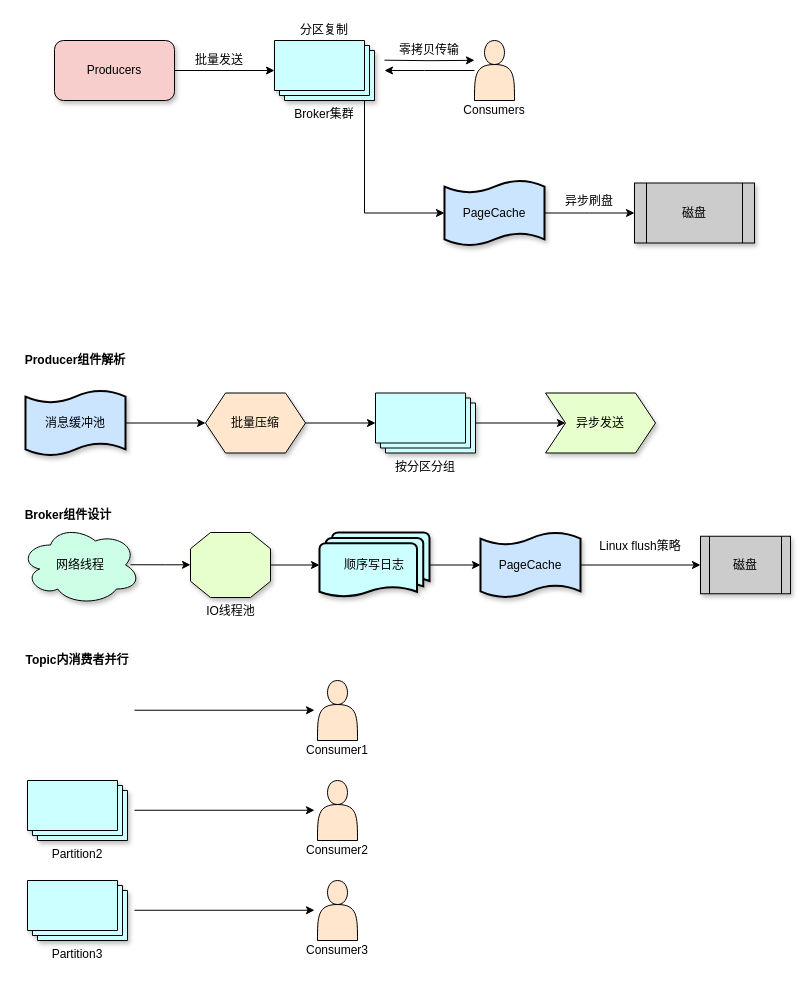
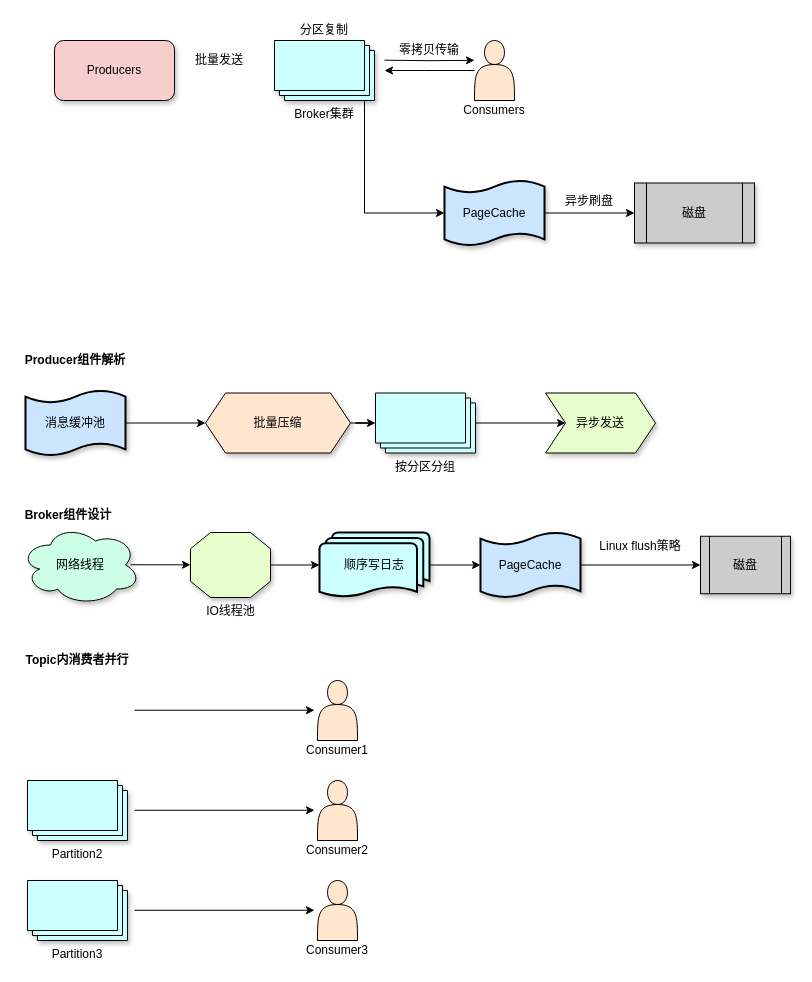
  <mxCell id="0" />
  <mxCell id="1" parent="0" />
  <mxCell id="2" value="" style="group" parent="1" vertex="1" connectable="0"><mxGeometry x="54" y="20" width="700" height="230" as="geometry" /></mxCell>
- <mxCell id="3" style="edgeStyle=orthogonalEdgeStyle;rounded=0;orthogonalLoop=1;jettySize=auto;html=1;" parent="2" source="4" target="5" edge="1"><mxGeometry relative="1" as="geometry" /></mxCell>
  <mxCell id="4" value="Producers" style="rounded=1;whiteSpace=wrap;html=1;shadow=1;fillColor=#f8cecc;" parent="2" vertex="1"><mxGeometry y="20" width="120" height="60" as="geometry" /></mxCell>
  <mxCell id="5" value="Broker集群" style="verticalLabelPosition=bottom;verticalAlign=top;html=1;shape=mxgraph.basic.layered_rect;dx=10;outlineConnect=0;whiteSpace=wrap;shadow=1;fillColor=#CCFFFF;" parent="2" vertex="1"><mxGeometry x="220" y="20" width="100" height="60" as="geometry" /></mxCell>
  <mxCell id="6" value="" style="shape=actor;whiteSpace=wrap;html=1;fillColor=#FFE6CC;" parent="2" vertex="1"><mxGeometry x="420" y="20" width="40" height="60" as="geometry" /></mxCell>
  <mxCell id="7" style="edgeStyle=orthogonalEdgeStyle;rounded=0;orthogonalLoop=1;jettySize=auto;html=1;entryX=0;entryY=0.5;entryDx=0;entryDy=0;" parent="2" source="8" edge="1"><mxGeometry relative="1" as="geometry"><mxPoint x="580" y="192.5" as="targetPoint" /></mxGeometry></mxCell>
  <mxCell id="8" value="PageCache" style="shape=tape;whiteSpace=wrap;html=1;strokeWidth=2;size=0.19;shadow=1;fillColor=#CCE5FF;" parent="2" vertex="1"><mxGeometry x="390" y="160" width="100" height="65" as="geometry" /></mxCell>
  <mxCell id="9" value="批量发送" style="text;strokeColor=none;align=center;fillColor=none;html=1;verticalAlign=middle;whiteSpace=wrap;rounded=0;" parent="2" vertex="1"><mxGeometry x="140" y="30" width="50" height="20" as="geometry" /></mxCell>
  <mxCell id="10" value="Consumers" style="text;strokeColor=none;align=center;fillColor=none;html=1;verticalAlign=middle;whiteSpace=wrap;rounded=0;" parent="2" vertex="1"><mxGeometry x="405" y="80" width="70" height="20" as="geometry" /></mxCell>
  <mxCell id="11" value="分区复制" style="text;strokeColor=none;align=center;fillColor=none;html=1;verticalAlign=middle;whiteSpace=wrap;rounded=0;" parent="2" vertex="1"><mxGeometry x="245" width="50" height="20" as="geometry" /></mxCell>
  <mxCell id="12" style="edgeStyle=orthogonalEdgeStyle;rounded=0;orthogonalLoop=1;jettySize=auto;html=1;entryX=0;entryY=0.5;entryDx=0;entryDy=0;entryPerimeter=0;exitX=0;exitY=0;exitDx=100;exitDy=60;exitPerimeter=0;" parent="2" source="5" target="8" edge="1"><mxGeometry relative="1" as="geometry"><Array as="points"><mxPoint x="310" y="80" /><mxPoint x="310" y="193" /></Array></mxGeometry></mxCell>
  <mxCell id="13" value="异步刷盘" style="text;strokeColor=none;align=center;fillColor=none;html=1;verticalAlign=middle;whiteSpace=wrap;rounded=0;" parent="2" vertex="1"><mxGeometry x="510" y="172.5" width="50" height="17.5" as="geometry" /></mxCell>
  <mxCell id="14" value="磁盘" style="shape=process;whiteSpace=wrap;html=1;backgroundOutline=1;shadow=1;fillColor=#CCCCCC;" parent="2" vertex="1"><mxGeometry x="580" y="162.5" width="120" height="60" as="geometry" /></mxCell>
  <mxCell id="15" value="" style="group" parent="2" vertex="1" connectable="0"><mxGeometry x="330" y="20" width="90" height="50" as="geometry" /></mxCell>
  <mxCell id="16" style="edgeStyle=orthogonalEdgeStyle;rounded=0;orthogonalLoop=1;jettySize=auto;html=1;exitX=0;exitY=0;exitDx=100;exitDy=22.5;exitPerimeter=0;" parent="15" edge="1"><mxGeometry relative="1" as="geometry"><mxPoint x="90" y="19.8" as="targetPoint" /><mxPoint y="19.7" as="sourcePoint" /></mxGeometry></mxCell>
  <mxCell id="17" style="edgeStyle=orthogonalEdgeStyle;rounded=0;orthogonalLoop=1;jettySize=auto;html=1;" parent="15" edge="1"><mxGeometry relative="1" as="geometry"><mxPoint x="90" y="30" as="sourcePoint" /><mxPoint y="30.0" as="targetPoint" /><Array as="points"><mxPoint x="40" y="30" /><mxPoint x="40" y="30" /></Array></mxGeometry></mxCell>
  <mxCell id="18" value="零拷贝传输" style="text;strokeColor=none;align=center;fillColor=none;html=1;verticalAlign=middle;whiteSpace=wrap;rounded=0;" parent="15" vertex="1"><mxGeometry x="10" width="70" height="20" as="geometry" /></mxCell>
  <mxCell id="19" value="" style="group" parent="1" vertex="1" connectable="0"><mxGeometry x="20" y="350" width="635" height="105" as="geometry" /></mxCell>
  <mxCell id="20" style="edgeStyle=orthogonalEdgeStyle;rounded=0;orthogonalLoop=1;jettySize=auto;html=1;entryX=0;entryY=0.5;entryDx=0;entryDy=0;" parent="19" source="21" target="23" edge="1"><mxGeometry relative="1" as="geometry" /></mxCell>
  <mxCell id="21" value="消息缓冲池" style="shape=tape;whiteSpace=wrap;html=1;strokeWidth=2;size=0.19;fillColor=#CCE5FF;shadow=1;" parent="19" vertex="1"><mxGeometry x="5" y="40" width="100" height="65" as="geometry" /></mxCell>
  <mxCell id="22" style="edgeStyle=orthogonalEdgeStyle;rounded=0;orthogonalLoop=1;jettySize=auto;html=1;" parent="19" source="23" target="25" edge="1"><mxGeometry relative="1" as="geometry" /></mxCell>
- <mxCell id="23" value="批量压缩" style="shape=hexagon;perimeter=hexagonPerimeter2;whiteSpace=wrap;html=1;fixedSize=1;fillColor=#FFE6CC;shadow=1;" parent="19" vertex="1"><mxGeometry x="185" y="42.5" width="100" height="60" as="geometry" /></mxCell>
+ <mxCell id="23" value="批量压缩" style="shape=hexagon;perimeter=hexagonPerimeter2;whiteSpace=wrap;html=1;fixedSize=1;fillColor=#FFE6CC;shadow=1;" parent="19" vertex="1"><mxGeometry x="185" y="42.5" width="145" height="60" as="geometry" /></mxCell>
  <mxCell id="24" style="edgeStyle=orthogonalEdgeStyle;rounded=0;orthogonalLoop=1;jettySize=auto;html=1;" parent="19" source="25" target="26" edge="1"><mxGeometry relative="1" as="geometry" /></mxCell>
  <mxCell id="25" value="按分区分组" style="verticalLabelPosition=bottom;verticalAlign=top;html=1;shape=mxgraph.basic.layered_rect;dx=10;outlineConnect=0;whiteSpace=wrap;fillColor=#CCFFFF;shadow=1;" parent="19" vertex="1"><mxGeometry x="355" y="42.5" width="100" height="60" as="geometry" /></mxCell>
  <mxCell id="26" value="异步发送" style="shape=step;perimeter=stepPerimeter;whiteSpace=wrap;html=1;fixedSize=1;fillColor=#E6FFCC;shadow=1;" parent="19" vertex="1"><mxGeometry x="525" y="42.5" width="110" height="60" as="geometry" /></mxCell>
  <mxCell id="27" value="&lt;b&gt;Producer组件解析&lt;/b&gt;" style="text;strokeColor=none;align=center;fillColor=none;html=1;verticalAlign=middle;whiteSpace=wrap;rounded=0;" parent="19" vertex="1"><mxGeometry width="110" height="20" as="geometry" /></mxCell>
  <mxCell id="28" value="" style="group" vertex="1" connectable="0" parent="1"><mxGeometry x="20" y="650" width="352" height="310" as="geometry" /></mxCell>
  <mxCell id="29" value="&lt;b&gt;Topic内消费者并行&lt;/b&gt;" style="text;strokeColor=none;align=center;fillColor=none;html=1;verticalAlign=middle;whiteSpace=wrap;rounded=0;" vertex="1" parent="28"><mxGeometry width="114" height="20" as="geometry" /></mxCell>
  <mxCell id="30" value="" style="group" vertex="1" connectable="0" parent="28"><mxGeometry x="7" y="30" width="345" height="280" as="geometry" /></mxCell>
  <mxCell id="31" style="edgeStyle=orthogonalEdgeStyle;rounded=0;orthogonalLoop=1;jettySize=auto;html=1;" edge="1" parent="30"><mxGeometry relative="1" as="geometry"><mxPoint x="287" y="29.74" as="targetPoint" /><mxPoint x="107" y="29.74" as="sourcePoint" /></mxGeometry></mxCell>
  <mxCell id="32" value="Partition2" style="verticalLabelPosition=bottom;verticalAlign=top;html=1;shape=mxgraph.basic.layered_rect;dx=10;outlineConnect=0;whiteSpace=wrap;fillColor=#CCFFFF;shadow=1;" vertex="1" parent="30"><mxGeometry y="100" width="100" height="60" as="geometry" /></mxCell>
  <mxCell id="33" value="Partition3" style="verticalLabelPosition=bottom;verticalAlign=top;html=1;shape=mxgraph.basic.layered_rect;dx=10;outlineConnect=0;whiteSpace=wrap;fillColor=#CCFFFF;shadow=1;" vertex="1" parent="30"><mxGeometry y="200" width="100" height="60" as="geometry" /></mxCell>
  <mxCell id="34" value="" style="shape=actor;whiteSpace=wrap;html=1;fillColor=#FFE6CC;" vertex="1" parent="30"><mxGeometry x="290" width="40" height="60" as="geometry" /></mxCell>
  <mxCell id="35" value="Consumer1" style="text;strokeColor=none;align=center;fillColor=none;html=1;verticalAlign=middle;whiteSpace=wrap;rounded=0;" vertex="1" parent="30"><mxGeometry x="275" y="60" width="70" height="20" as="geometry" /></mxCell>
  <mxCell id="36" value="" style="shape=actor;whiteSpace=wrap;html=1;fillColor=#FFE6CC;" vertex="1" parent="30"><mxGeometry x="290" y="100" width="40" height="60" as="geometry" /></mxCell>
  <mxCell id="37" value="Consumer2" style="text;strokeColor=none;align=center;fillColor=none;html=1;verticalAlign=middle;whiteSpace=wrap;rounded=0;" vertex="1" parent="30"><mxGeometry x="275" y="160" width="70" height="20" as="geometry" /></mxCell>
  <mxCell id="38" value="" style="shape=actor;whiteSpace=wrap;html=1;fillColor=#FFE6CC;" vertex="1" parent="30"><mxGeometry x="290" y="200" width="40" height="60" as="geometry" /></mxCell>
  <mxCell id="39" value="Consumer3" style="text;strokeColor=none;align=center;fillColor=none;html=1;verticalAlign=middle;whiteSpace=wrap;rounded=0;" vertex="1" parent="30"><mxGeometry x="275" y="260" width="70" height="20" as="geometry" /></mxCell>
  <mxCell id="40" style="edgeStyle=orthogonalEdgeStyle;rounded=0;orthogonalLoop=1;jettySize=auto;html=1;" edge="1" parent="30"><mxGeometry relative="1" as="geometry"><mxPoint x="287" y="129.76" as="targetPoint" /><mxPoint x="107" y="129.76" as="sourcePoint" /></mxGeometry></mxCell>
  <mxCell id="41" style="edgeStyle=orthogonalEdgeStyle;rounded=0;orthogonalLoop=1;jettySize=auto;html=1;" edge="1" parent="30"><mxGeometry relative="1" as="geometry"><mxPoint x="287" y="229.76" as="targetPoint" /><mxPoint x="107" y="229.76" as="sourcePoint" /></mxGeometry></mxCell>
  <mxCell id="42" value="" style="group" vertex="1" connectable="0" parent="1"><mxGeometry x="20" y="504.5" width="770" height="100" as="geometry" /></mxCell>
  <mxCell id="43" value="" style="group" parent="42" vertex="1" connectable="0"><mxGeometry y="20" width="770" height="80" as="geometry" /></mxCell>
  <mxCell id="44" value="网络线程" style="ellipse;shape=cloud;whiteSpace=wrap;html=1;shadow=1;fillColor=#CCFFE6;" parent="43" vertex="1"><mxGeometry width="120" height="80" as="geometry" /></mxCell>
  <mxCell id="45" value="顺序写日志" style="strokeWidth=2;html=1;shape=mxgraph.flowchart.multi-document;whiteSpace=wrap;shadow=1;fillColor=#CCFFFF;" parent="43" vertex="1"><mxGeometry x="299" y="7.5" width="110" height="65" as="geometry" /></mxCell>
  <mxCell id="46" style="edgeStyle=orthogonalEdgeStyle;rounded=0;orthogonalLoop=1;jettySize=auto;html=1;entryX=0;entryY=0.5;entryDx=0;entryDy=0;" parent="43" source="47" target="48" edge="1"><mxGeometry relative="1" as="geometry" /></mxCell>
  <mxCell id="47" value="PageCache" style="shape=tape;whiteSpace=wrap;html=1;strokeWidth=2;size=0.19;shadow=1;fillColor=#CCE5FF;" parent="43" vertex="1"><mxGeometry x="460" y="7.5" width="100" height="65" as="geometry" /></mxCell>
  <mxCell id="48" value="磁盘" style="shape=process;whiteSpace=wrap;html=1;backgroundOutline=1;shadow=1;fillColor=#CCCCCC;" parent="43" vertex="1"><mxGeometry x="680" y="11.25" width="90" height="57.5" as="geometry" /></mxCell>
  <mxCell id="49" value="IO线程池" style="verticalLabelPosition=bottom;verticalAlign=top;html=1;shape=mxgraph.basic.polygon;polyCoords=[[0.25,0],[0.75,0],[1,0.25],[1,0.75],[0.75,1],[0.25,1],[0,0.75],[0,0.25]];polyline=0;shadow=1;fillColor=#E6FFCC;" parent="43" vertex="1"><mxGeometry x="170" y="7.5" width="80" height="65" as="geometry" /></mxCell>
  <mxCell id="50" style="edgeStyle=orthogonalEdgeStyle;rounded=0;orthogonalLoop=1;jettySize=auto;html=1;entryX=0;entryY=0.5;entryDx=0;entryDy=0;entryPerimeter=0;exitX=0.917;exitY=0.497;exitDx=0;exitDy=0;exitPerimeter=0;" parent="43" source="44" edge="1"><mxGeometry relative="1" as="geometry"><mxPoint x="120" y="39.8" as="sourcePoint" /><mxPoint x="170" y="39.8" as="targetPoint" /></mxGeometry></mxCell>
  <mxCell id="51" style="edgeStyle=orthogonalEdgeStyle;rounded=0;orthogonalLoop=1;jettySize=auto;html=1;entryX=0;entryY=0.5;entryDx=0;entryDy=0;entryPerimeter=0;" parent="43" source="49" target="45" edge="1"><mxGeometry relative="1" as="geometry" /></mxCell>
  <mxCell id="52" style="edgeStyle=orthogonalEdgeStyle;rounded=0;orthogonalLoop=1;jettySize=auto;html=1;entryX=0;entryY=0.5;entryDx=0;entryDy=0;entryPerimeter=0;" parent="43" source="45" target="47" edge="1"><mxGeometry relative="1" as="geometry" /></mxCell>
  <mxCell id="53" value="Linux flush策略" style="text;strokeColor=none;align=center;fillColor=none;html=1;verticalAlign=middle;whiteSpace=wrap;rounded=0;" parent="43" vertex="1"><mxGeometry x="575" y="11.25" width="90" height="20" as="geometry" /></mxCell>
  <mxCell id="54" value="&lt;b&gt;Broker组件设计&lt;/b&gt;" style="text;strokeColor=none;align=center;fillColor=none;html=1;verticalAlign=middle;whiteSpace=wrap;rounded=0;" parent="42" vertex="1"><mxGeometry width="96" height="20" as="geometry" /></mxCell>
